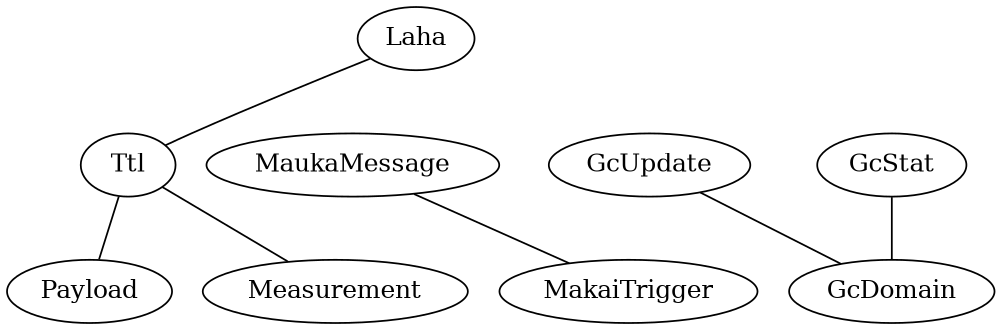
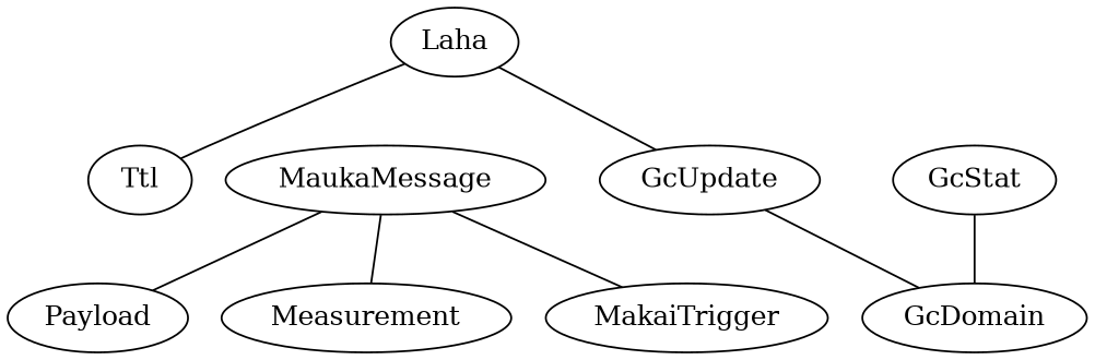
  graph {
    MaukaMessage
    Payload
    Measurement
    MakaiTrigger
    Laha
    Ttl
    GcUpdate
    GcDomain
    GcStat
-   Ttl -- Payload
-   Ttl -- Measurement
+   MaukaMessage -- Payload
+   MaukaMessage -- Measurement
    MaukaMessage -- MakaiTrigger
    Laha -- Ttl
+   Laha -- GcUpdate
    GcUpdate -- GcDomain
    GcStat -- GcDomain
  }
